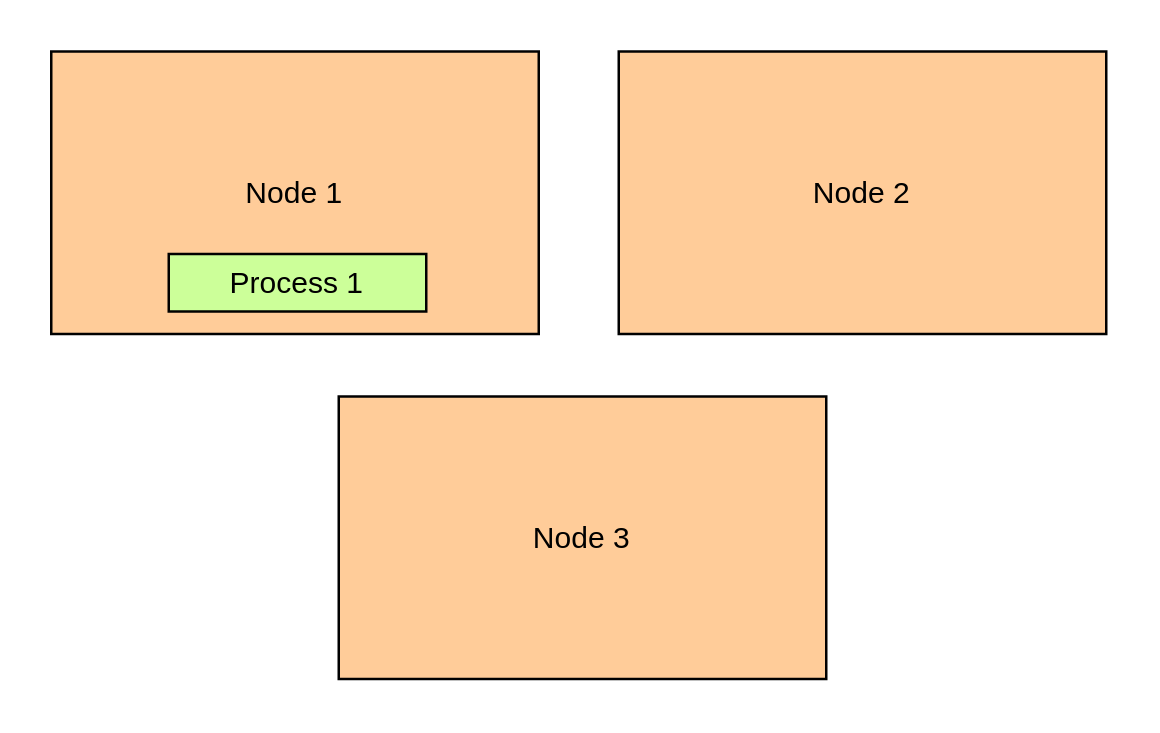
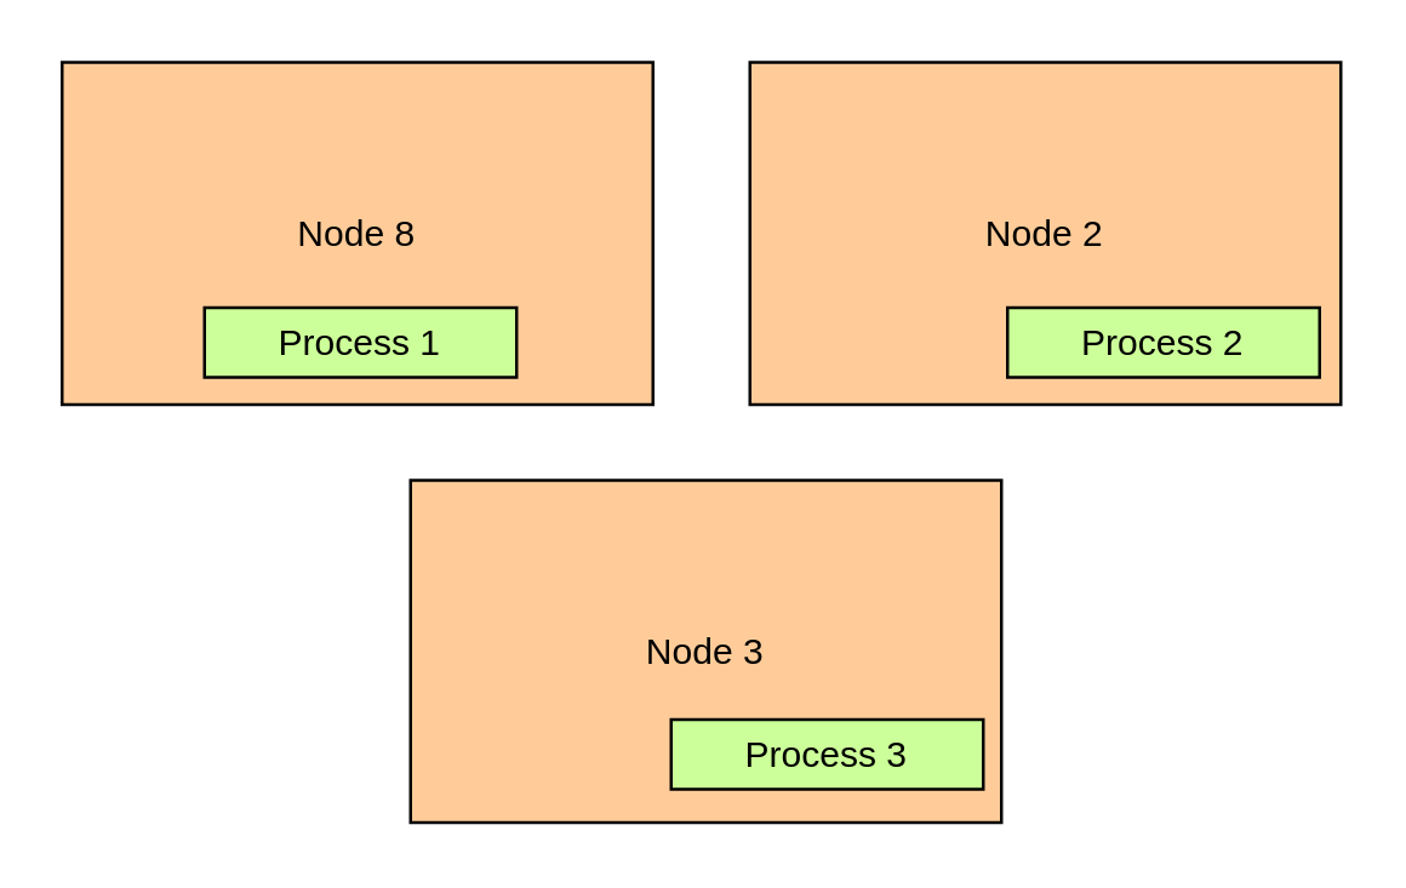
  <mxCell id="0" />
  <mxCell id="1" parent="0" />
- <mxCell id="2" value="Node 1" style="rounded=0;whiteSpace=wrap;html=1;fillColor=#FFCC99;" vertex="1" parent="1"><mxGeometry x="20" y="20" width="195" height="113" as="geometry" /></mxCell>
+ <mxCell id="2" value="Node 8" style="rounded=0;whiteSpace=wrap;html=1;fillColor=#FFCC99;" vertex="1" parent="1"><mxGeometry x="20" y="20" width="195" height="113" as="geometry" /></mxCell>
  <mxCell id="3" value="Node 3" style="rounded=0;whiteSpace=wrap;html=1;fillColor=#FFCC99;" vertex="1" parent="1"><mxGeometry x="135" y="158" width="195" height="113" as="geometry" /></mxCell>
  <mxCell id="4" value="Node 2" style="rounded=0;whiteSpace=wrap;html=1;fillColor=#FFCC99;" vertex="1" parent="1"><mxGeometry x="247" y="20" width="195" height="113" as="geometry" /></mxCell>
  <mxCell id="5" value="Process 1" style="rounded=0;whiteSpace=wrap;html=1;fillColor=#CCFF99;" vertex="1" parent="1"><mxGeometry x="67" y="101" width="103" height="23" as="geometry" /></mxCell>
+ <mxCell id="6" value="Process 2" style="rounded=0;whiteSpace=wrap;html=1;fillColor=#CCFF99;" vertex="1" parent="1"><mxGeometry x="332" y="101" width="103" height="23" as="geometry" /></mxCell>
+ <mxCell id="7" value="Process 3" style="rounded=0;whiteSpace=wrap;html=1;fillColor=#CCFF99;" vertex="1" parent="1"><mxGeometry x="221" y="237" width="103" height="23" as="geometry" /></mxCell>
